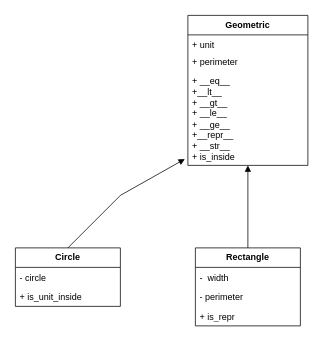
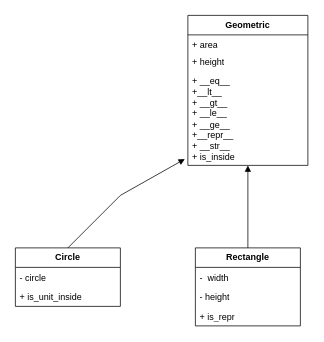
  <mxCell id="0" />
  <mxCell id="1" parent="0" />
  <mxCell id="2" value="&lt;b&gt;Geometric&lt;/b&gt;" style="swimlane;fontStyle=0;childLayout=stackLayout;horizontal=1;startSize=26;fillColor=none;horizontalStack=0;resizeParent=1;resizeParentMax=0;resizeLast=0;collapsible=1;marginBottom=0;whiteSpace=wrap;html=1;" vertex="1" parent="1"><mxGeometry x="250" y="20" width="160" height="200" as="geometry" /></mxCell>
- <mxCell id="3" value="+ unit&lt;br&gt;" style="text;strokeColor=none;fillColor=none;align=left;verticalAlign=top;spacingLeft=4;spacingRight=4;overflow=hidden;rotatable=0;points=[[0,0.5],[1,0.5]];portConstraint=eastwest;whiteSpace=wrap;html=1;" vertex="1" parent="2"><mxGeometry y="26" width="160" height="22" as="geometry" /></mxCell>
- <mxCell id="4" value="+ perimeter" style="text;strokeColor=none;fillColor=none;align=left;verticalAlign=top;spacingLeft=4;spacingRight=4;overflow=hidden;rotatable=0;points=[[0,0.5],[1,0.5]];portConstraint=eastwest;whiteSpace=wrap;html=1;" vertex="1" parent="2"><mxGeometry y="48" width="160" height="26" as="geometry" /></mxCell>
+ <mxCell id="3" value="+ area&lt;br&gt;" style="text;strokeColor=none;fillColor=none;align=left;verticalAlign=top;spacingLeft=4;spacingRight=4;overflow=hidden;rotatable=0;points=[[0,0.5],[1,0.5]];portConstraint=eastwest;whiteSpace=wrap;html=1;" vertex="1" parent="2"><mxGeometry y="26" width="160" height="22" as="geometry" /></mxCell>
+ <mxCell id="4" value="+ height" style="text;strokeColor=none;fillColor=none;align=left;verticalAlign=top;spacingLeft=4;spacingRight=4;overflow=hidden;rotatable=0;points=[[0,0.5],[1,0.5]];portConstraint=eastwest;whiteSpace=wrap;html=1;" vertex="1" parent="2"><mxGeometry y="48" width="160" height="26" as="geometry" /></mxCell>
  <mxCell id="5" value="+ __eq__&lt;br&gt;+__lt__&lt;br&gt;+ __gt__&lt;br&gt;+ __le__&lt;br&gt;+ __ge__&lt;br&gt;+__repr__&lt;br&gt;+ __str__&lt;br&gt;+ is_inside&lt;br&gt;" style="text;strokeColor=none;fillColor=none;align=left;verticalAlign=top;spacingLeft=4;spacingRight=4;overflow=hidden;rotatable=0;points=[[0,0.5],[1,0.5]];portConstraint=eastwest;whiteSpace=wrap;html=1;" vertex="1" parent="2"><mxGeometry y="74" width="160" height="126" as="geometry" /></mxCell>
  <mxCell id="6" value="" style="html=1;verticalAlign=bottom;endArrow=block;curved=0;rounded=0;entryX=-0.025;entryY=0.933;entryDx=0;entryDy=0;entryPerimeter=0;" edge="1" parent="1" target="5"><mxGeometry y="40" width="80" relative="1" as="geometry"><mxPoint x="90" y="330" as="sourcePoint" /><mxPoint x="230" y="220" as="targetPoint" /><Array as="points"><mxPoint x="160" y="260" /></Array><mxPoint as="offset" /></mxGeometry></mxCell>
  <mxCell id="7" value="&lt;b&gt;Circle&lt;/b&gt;" style="swimlane;fontStyle=0;childLayout=stackLayout;horizontal=1;startSize=26;fillColor=none;horizontalStack=0;resizeParent=1;resizeParentMax=0;resizeLast=0;collapsible=1;marginBottom=0;whiteSpace=wrap;html=1;" vertex="1" parent="1"><mxGeometry x="20" y="330" width="140" height="78" as="geometry" /></mxCell>
  <mxCell id="8" value="- circle" style="text;strokeColor=none;fillColor=none;align=left;verticalAlign=top;spacingLeft=4;spacingRight=4;overflow=hidden;rotatable=0;points=[[0,0.5],[1,0.5]];portConstraint=eastwest;whiteSpace=wrap;html=1;" vertex="1" parent="7"><mxGeometry y="26" width="140" height="26" as="geometry" /></mxCell>
  <mxCell id="9" value="+ is_unit_inside" style="text;strokeColor=none;fillColor=none;align=left;verticalAlign=top;spacingLeft=4;spacingRight=4;overflow=hidden;rotatable=0;points=[[0,0.5],[1,0.5]];portConstraint=eastwest;whiteSpace=wrap;html=1;" vertex="1" parent="7"><mxGeometry y="52" width="140" height="26" as="geometry" /></mxCell>
  <mxCell id="10" value="" style="html=1;verticalAlign=bottom;endArrow=block;curved=0;rounded=0;exitX=0.5;exitY=0;exitDx=0;exitDy=0;" edge="1" parent="1" source="11"><mxGeometry x="-1" y="184" width="80" relative="1" as="geometry"><mxPoint x="390" y="460" as="sourcePoint" /><mxPoint x="330" y="220" as="targetPoint" /><mxPoint x="-130" y="54" as="offset" /></mxGeometry></mxCell>
  <mxCell id="11" value="&lt;b&gt;Rectangle&lt;br&gt;&lt;/b&gt;" style="swimlane;fontStyle=0;childLayout=stackLayout;horizontal=1;startSize=26;fillColor=none;horizontalStack=0;resizeParent=1;resizeParentMax=0;resizeLast=0;collapsible=1;marginBottom=0;whiteSpace=wrap;html=1;" vertex="1" parent="1"><mxGeometry x="260" y="330" width="140" height="104" as="geometry" /></mxCell>
  <mxCell id="12" value="-&amp;nbsp; width" style="text;strokeColor=none;fillColor=none;align=left;verticalAlign=top;spacingLeft=4;spacingRight=4;overflow=hidden;rotatable=0;points=[[0,0.5],[1,0.5]];portConstraint=eastwest;whiteSpace=wrap;html=1;" vertex="1" parent="11"><mxGeometry y="26" width="140" height="26" as="geometry" /></mxCell>
- <mxCell id="13" value="- perimeter" style="text;strokeColor=none;fillColor=none;align=left;verticalAlign=top;spacingLeft=4;spacingRight=4;overflow=hidden;rotatable=0;points=[[0,0.5],[1,0.5]];portConstraint=eastwest;whiteSpace=wrap;html=1;" vertex="1" parent="11"><mxGeometry y="52" width="140" height="26" as="geometry" /></mxCell>
+ <mxCell id="13" value="- height" style="text;strokeColor=none;fillColor=none;align=left;verticalAlign=top;spacingLeft=4;spacingRight=4;overflow=hidden;rotatable=0;points=[[0,0.5],[1,0.5]];portConstraint=eastwest;whiteSpace=wrap;html=1;" vertex="1" parent="11"><mxGeometry y="52" width="140" height="26" as="geometry" /></mxCell>
  <mxCell id="14" value="+ is_repr" style="text;strokeColor=none;fillColor=none;align=left;verticalAlign=top;spacingLeft=4;spacingRight=4;overflow=hidden;rotatable=0;points=[[0,0.5],[1,0.5]];portConstraint=eastwest;whiteSpace=wrap;html=1;" vertex="1" parent="11"><mxGeometry y="78" width="140" height="26" as="geometry" /></mxCell>
